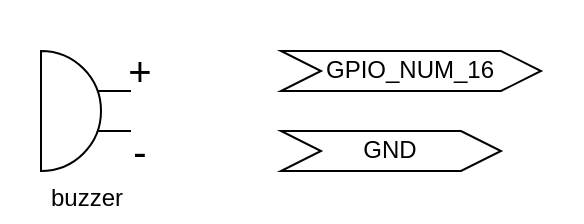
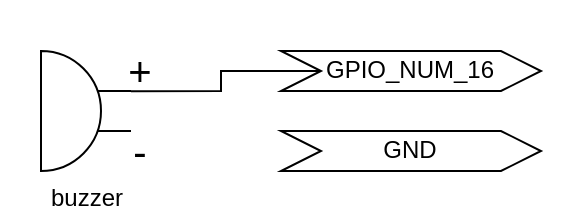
  <mxCell id="0" />
  <mxCell id="1" parent="0" />
+ <mxCell id="2" value="" style="edgeStyle=none;html=1;exitX=1;exitY=0.335;exitDx=0;exitDy=0;exitPerimeter=0;endArrow=none;endFill=0;entryX=0;entryY=0.5;entryDx=0;entryDy=0;rounded=0;" edge="1" parent="1" source="3" target="4"><mxGeometry relative="1" as="geometry"><mxPoint x="130" y="45.333" as="targetPoint" /><Array as="points"><mxPoint x="110" y="45" /><mxPoint x="110" y="35" /></Array><mxPoint as="offset" /></mxGeometry></mxCell>
  <mxCell id="3" value="buzzer" style="pointerEvents=1;verticalLabelPosition=bottom;shadow=0;dashed=0;align=center;html=1;verticalAlign=top;shape=mxgraph.electrical.electro-mechanical.buzzer;" vertex="1" parent="1"><mxGeometry x="20" y="25" width="45" height="60" as="geometry" /></mxCell>
  <mxCell id="4" value="GPIO_NUM_16" style="shape=step;perimeter=stepPerimeter;whiteSpace=wrap;html=1;fixedSize=1;" vertex="1" parent="1"><mxGeometry x="140" y="25" width="130" height="20" as="geometry" /></mxCell>
- <mxCell id="5" value="GND" style="shape=step;perimeter=stepPerimeter;whiteSpace=wrap;html=1;fixedSize=1;" vertex="1" parent="1"><mxGeometry x="140" y="65" width="110" height="20" as="geometry" /></mxCell>
+ <mxCell id="5" value="GND" style="shape=step;perimeter=stepPerimeter;whiteSpace=wrap;html=1;fixedSize=1;" vertex="1" parent="1"><mxGeometry x="140" y="65" width="130" height="20" as="geometry" /></mxCell>
  <mxCell id="6" value="&lt;span style=&quot;font-size: 20px;&quot;&gt;+&lt;/span&gt;" style="text;html=1;strokeColor=none;fillColor=none;align=center;verticalAlign=middle;whiteSpace=wrap;rounded=0;" vertex="1" parent="1"><mxGeometry x="40" y="20" width="60" height="30" as="geometry" /></mxCell>
  <mxCell id="7" value="&lt;span style=&quot;font-size: 20px;&quot;&gt;-&lt;/span&gt;" style="text;html=1;strokeColor=none;fillColor=none;align=center;verticalAlign=middle;whiteSpace=wrap;rounded=0;" vertex="1" parent="1"><mxGeometry x="40" y="60" width="60" height="30" as="geometry" /></mxCell>
